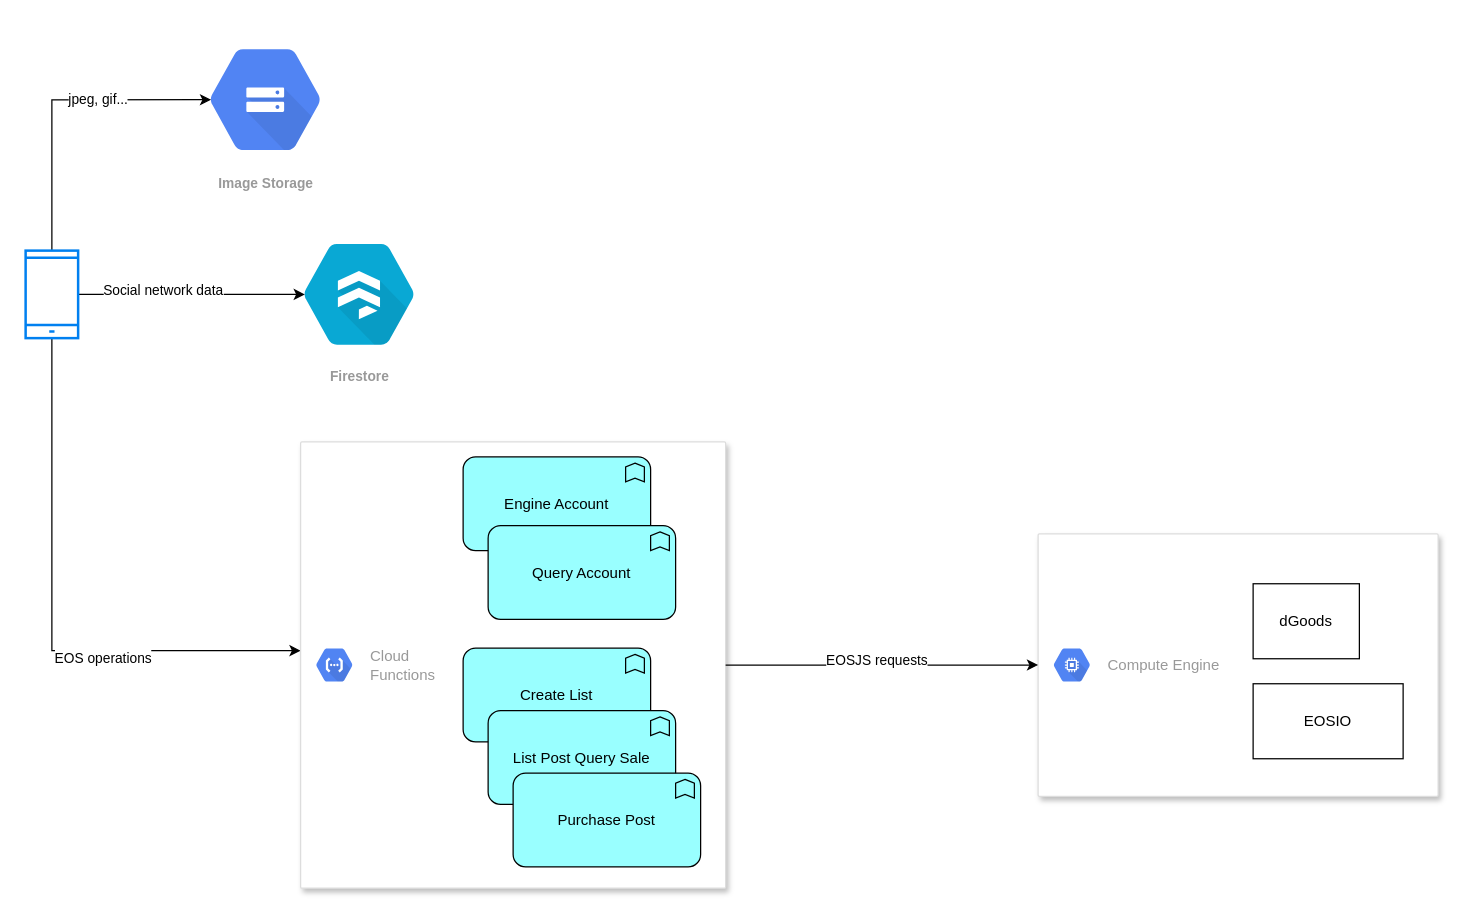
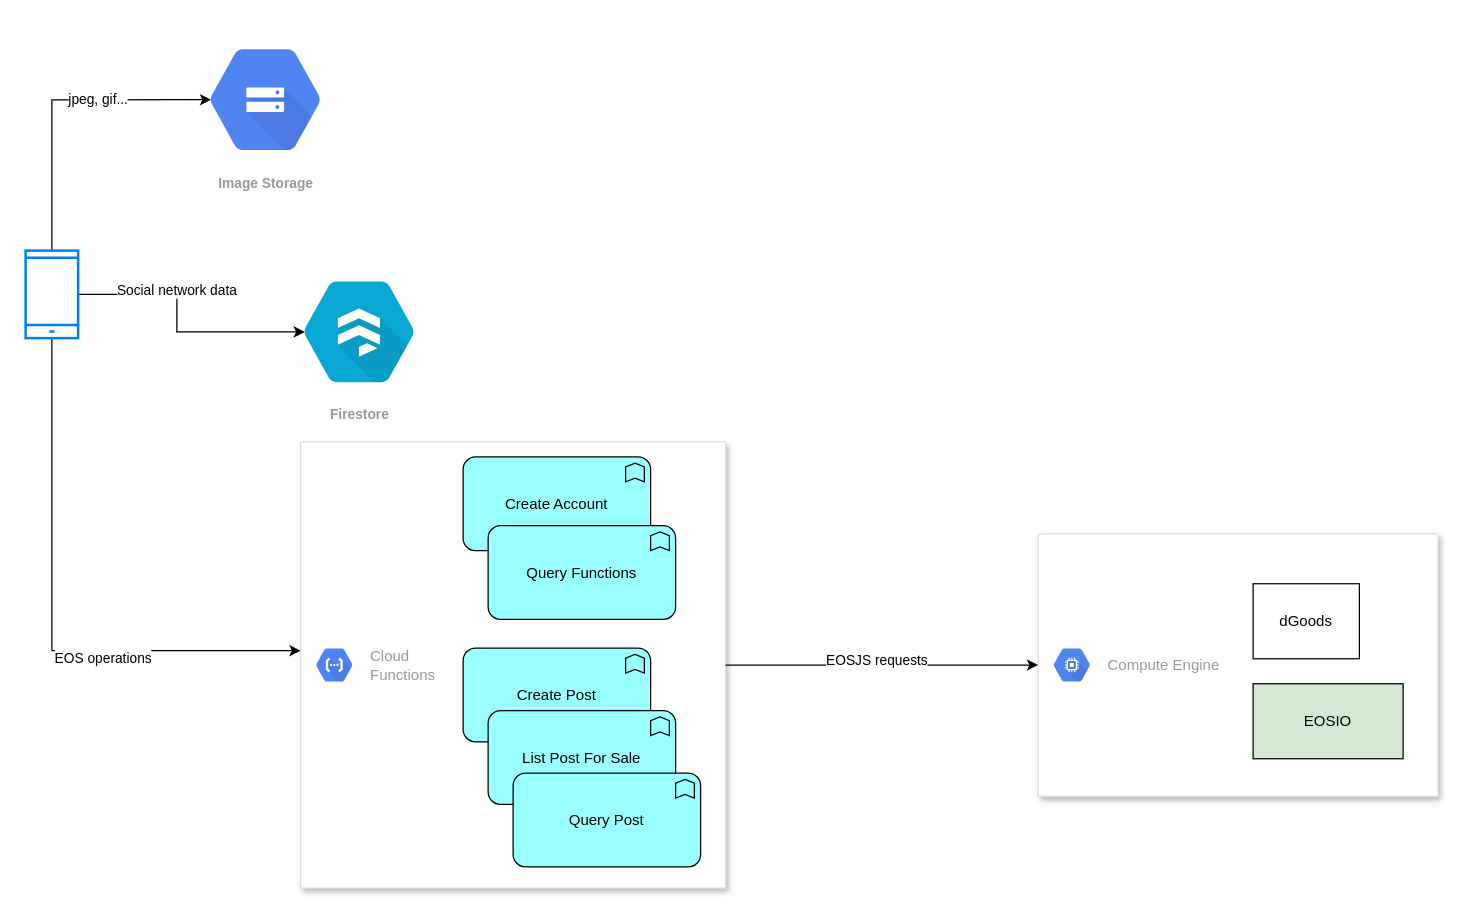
  <mxCell id="0" />
  <mxCell id="1" parent="0" />
- <mxCell id="2" value="Firestore" style="html=1;fillColor=#09A8D4;strokeColor=none;verticalAlign=top;labelPosition=center;verticalLabelPosition=bottom;align=center;spacingTop=-6;fontSize=11;fontStyle=1;fontColor=#999999;shape=mxgraph.gcp2.hexIcon;prIcon=cloud_firestore" vertex="1" parent="1"><mxGeometry x="220" y="175.75" width="133.69" height="118.5" as="geometry" /></mxCell>
+ <mxCell id="2" value="Firestore" style="html=1;fillColor=#09A8D4;strokeColor=none;verticalAlign=top;labelPosition=center;verticalLabelPosition=bottom;align=center;spacingTop=-6;fontSize=11;fontStyle=1;fontColor=#999999;shape=mxgraph.gcp2.hexIcon;prIcon=cloud_firestore" vertex="1" parent="1"><mxGeometry x="220" y="205.75" width="133.69" height="118.5" as="geometry" /></mxCell>
  <mxCell id="3" value="Image Storage" style="html=1;fillColor=#5184F3;strokeColor=none;verticalAlign=top;labelPosition=center;verticalLabelPosition=bottom;align=center;spacingTop=-6;fontSize=11;fontStyle=1;fontColor=#999999;shape=mxgraph.gcp2.hexIcon;prIcon=cloud_storage" vertex="1" parent="1"><mxGeometry x="145" y="20" width="133.69" height="118.5" as="geometry" /></mxCell>
  <mxCell id="4" value="" style="group" vertex="1" connectable="0" parent="1"><mxGeometry x="830" y="426.5" width="320" height="210" as="geometry" /></mxCell>
  <mxCell id="5" value="" style="strokeColor=#dddddd;shadow=1;strokeWidth=1;rounded=1;absoluteArcSize=1;arcSize=2;" vertex="1" parent="4"><mxGeometry width="320" height="210" as="geometry" /></mxCell>
  <mxCell id="6" value="Compute Engine" style="dashed=0;connectable=0;html=1;fillColor=#5184F3;strokeColor=none;shape=mxgraph.gcp2.hexIcon;prIcon=compute_engine;part=1;labelPosition=right;verticalLabelPosition=middle;align=left;verticalAlign=middle;spacingLeft=5;fontColor=#999999;fontSize=12;" vertex="1" parent="5"><mxGeometry y="0.5" width="44" height="39" relative="1" as="geometry"><mxPoint x="5" y="-19.5" as="offset" /></mxGeometry></mxCell>
- <mxCell id="7" value="EOSIO" style="rounded=0;whiteSpace=wrap;html=1;" vertex="1" parent="4"><mxGeometry x="172" y="120" width="120" height="60" as="geometry" /></mxCell>
+ <mxCell id="7" value="EOSIO" style="rounded=0;whiteSpace=wrap;html=1;fillColor=#d5e8d4;" vertex="1" parent="4"><mxGeometry x="172" y="120" width="120" height="60" as="geometry" /></mxCell>
  <mxCell id="8" value="dGoods" style="rounded=0;whiteSpace=wrap;html=1;" vertex="1" parent="4"><mxGeometry x="172" y="40" width="85" height="60" as="geometry" /></mxCell>
  <mxCell id="9" style="edgeStyle=orthogonalEdgeStyle;rounded=0;orthogonalLoop=1;jettySize=auto;html=1;entryX=0.175;entryY=0.5;entryDx=0;entryDy=0;entryPerimeter=0;" edge="1" parent="1" source="15" target="2"><mxGeometry relative="1" as="geometry" /></mxCell>
  <mxCell id="10" value="Social network data" style="edgeLabel;html=1;align=center;verticalAlign=middle;resizable=0;points=[];" vertex="1" connectable="0" parent="9"><mxGeometry x="-0.261" y="4" relative="1" as="geometry"><mxPoint as="offset" /></mxGeometry></mxCell>
  <mxCell id="11" style="edgeStyle=orthogonalEdgeStyle;rounded=0;orthogonalLoop=1;jettySize=auto;html=1;entryX=0.175;entryY=0.5;entryDx=0;entryDy=0;entryPerimeter=0;" edge="1" parent="1" source="15" target="3"><mxGeometry relative="1" as="geometry"><mxPoint x="200" y="70" as="targetPoint" /><Array as="points"><mxPoint x="41" y="79" /></Array></mxGeometry></mxCell>
  <mxCell id="12" value="jpeg, gif..." style="edgeLabel;html=1;align=center;verticalAlign=middle;resizable=0;points=[];" vertex="1" connectable="0" parent="11"><mxGeometry x="0.267" y="1" relative="1" as="geometry"><mxPoint as="offset" /></mxGeometry></mxCell>
  <mxCell id="13" style="edgeStyle=orthogonalEdgeStyle;rounded=0;orthogonalLoop=1;jettySize=auto;html=1;" edge="1" parent="1" source="15"><mxGeometry relative="1" as="geometry"><mxPoint x="240" y="520" as="targetPoint" /><Array as="points"><mxPoint x="41" y="520" /></Array></mxGeometry></mxCell>
  <mxCell id="14" value="EOS operations" style="edgeLabel;html=1;align=center;verticalAlign=middle;resizable=0;points=[];" vertex="1" connectable="0" parent="13"><mxGeometry x="0.292" y="-5" relative="1" as="geometry"><mxPoint as="offset" /></mxGeometry></mxCell>
  <mxCell id="15" value="" style="html=1;verticalLabelPosition=bottom;align=center;labelBackgroundColor=#ffffff;verticalAlign=top;strokeWidth=2;strokeColor=#0080F0;shadow=0;dashed=0;shape=mxgraph.ios7.icons.smartphone;" vertex="1" parent="1"><mxGeometry x="20" y="200" width="42" height="70" as="geometry" /></mxCell>
  <mxCell id="16" value="" style="group" vertex="1" connectable="0" parent="1"><mxGeometry x="153" y="353" width="340" height="357" as="geometry" /></mxCell>
  <mxCell id="17" value="" style="group" vertex="1" connectable="0" parent="16"><mxGeometry x="87" width="340" height="357" as="geometry" /></mxCell>
  <mxCell id="18" value="" style="strokeColor=#dddddd;shadow=1;strokeWidth=1;rounded=1;absoluteArcSize=1;arcSize=2;" vertex="1" parent="17"><mxGeometry width="340" height="357" as="geometry" /></mxCell>
  <mxCell id="19" value="Cloud&#10;Functions" style="dashed=0;connectable=0;html=1;fillColor=#5184F3;strokeColor=none;shape=mxgraph.gcp2.hexIcon;prIcon=cloud_functions;part=1;labelPosition=right;verticalLabelPosition=middle;align=left;verticalAlign=middle;spacingLeft=5;fontColor=#999999;fontSize=12;" vertex="1" parent="18"><mxGeometry y="0.5" width="44" height="39" relative="1" as="geometry"><mxPoint x="5" y="-19.5" as="offset" /></mxGeometry></mxCell>
- <mxCell id="20" value="Engine Account" style="html=1;outlineConnect=0;whiteSpace=wrap;fillColor=#99ffff;shape=mxgraph.archimate3.application;appType=func;archiType=rounded;" vertex="1" parent="17"><mxGeometry x="130" y="12" width="150" height="75" as="geometry" /></mxCell>
- <mxCell id="21" value="Query Account" style="html=1;outlineConnect=0;whiteSpace=wrap;fillColor=#99ffff;shape=mxgraph.archimate3.application;appType=func;archiType=rounded;" vertex="1" parent="17"><mxGeometry x="150" y="67" width="150" height="75" as="geometry" /></mxCell>
- <mxCell id="22" value="Create List" style="html=1;outlineConnect=0;whiteSpace=wrap;fillColor=#99ffff;shape=mxgraph.archimate3.application;appType=func;archiType=rounded;" vertex="1" parent="17"><mxGeometry x="130" y="165" width="150" height="75" as="geometry" /></mxCell>
- <mxCell id="23" value="List Post Query Sale" style="html=1;outlineConnect=0;whiteSpace=wrap;fillColor=#99ffff;shape=mxgraph.archimate3.application;appType=func;archiType=rounded;" vertex="1" parent="17"><mxGeometry x="150" y="215" width="150" height="75" as="geometry" /></mxCell>
- <mxCell id="24" value="Purchase Post" style="html=1;outlineConnect=0;whiteSpace=wrap;fillColor=#99ffff;shape=mxgraph.archimate3.application;appType=func;archiType=rounded;" vertex="1" parent="17"><mxGeometry x="170" y="265" width="150" height="75" as="geometry" /></mxCell>
+ <mxCell id="20" value="Create Account" style="html=1;outlineConnect=0;whiteSpace=wrap;fillColor=#99ffff;shape=mxgraph.archimate3.application;appType=func;archiType=rounded;" vertex="1" parent="17"><mxGeometry x="130" y="12" width="150" height="75" as="geometry" /></mxCell>
+ <mxCell id="21" value="Query Functions" style="html=1;outlineConnect=0;whiteSpace=wrap;fillColor=#99ffff;shape=mxgraph.archimate3.application;appType=func;archiType=rounded;" vertex="1" parent="17"><mxGeometry x="150" y="67" width="150" height="75" as="geometry" /></mxCell>
+ <mxCell id="22" value="Create Post" style="html=1;outlineConnect=0;whiteSpace=wrap;fillColor=#99ffff;shape=mxgraph.archimate3.application;appType=func;archiType=rounded;" vertex="1" parent="17"><mxGeometry x="130" y="165" width="150" height="75" as="geometry" /></mxCell>
+ <mxCell id="23" value="List Post For Sale" style="html=1;outlineConnect=0;whiteSpace=wrap;fillColor=#99ffff;shape=mxgraph.archimate3.application;appType=func;archiType=rounded;" vertex="1" parent="17"><mxGeometry x="150" y="215" width="150" height="75" as="geometry" /></mxCell>
+ <mxCell id="24" value="Query Post" style="html=1;outlineConnect=0;whiteSpace=wrap;fillColor=#99ffff;shape=mxgraph.archimate3.application;appType=func;archiType=rounded;" vertex="1" parent="17"><mxGeometry x="170" y="265" width="150" height="75" as="geometry" /></mxCell>
  <mxCell id="25" style="edgeStyle=orthogonalEdgeStyle;rounded=0;orthogonalLoop=1;jettySize=auto;html=1;" edge="1" parent="1" source="18" target="5"><mxGeometry relative="1" as="geometry" /></mxCell>
  <mxCell id="26" value="EOSJS requests" style="edgeLabel;html=1;align=center;verticalAlign=middle;resizable=0;points=[];" vertex="1" connectable="0" parent="25"><mxGeometry x="-0.047" y="4" relative="1" as="geometry"><mxPoint x="1" as="offset" /></mxGeometry></mxCell>
